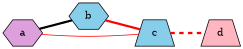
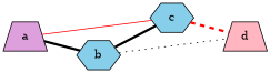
  graph {
    rankdir=LR
    node [fillcolor=skyblue shape=hexagon style=filled]
    edge [color=red penwidth=3.0 style=solid]
-   a [fillcolor=plum]
+   a [fillcolor=plum shape=trapezium]
    b
-   c [shape=trapezium]
+   c
    d [fillcolor=lightpink shape=trapezium]
    a -- b [color=black]
    a -- c [penwidth=""]
-   b -- c
+   b -- c [color=black]
+   b -- d [style=dotted color="" penwidth=""]
    c -- d [style=dashed]
  }
